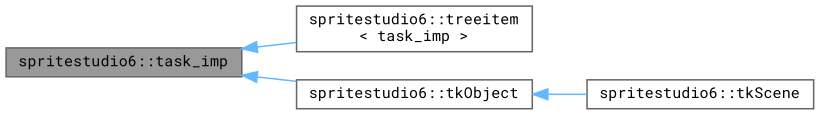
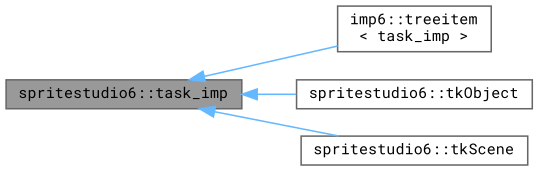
  digraph {
    fontname="Roboto Mono"
    rankdir=LR
    node [color=gray40 fillcolor=white fontname="Roboto Mono" fontsize=10 shape=box style=filled]
    edge [color=steelblue1 dir=back fontname="Roboto Mono" fontsize=10 labelfontname=Helvetica labelfontsize=10 style=solid]
    n1 [fillcolor=grey60 fontcolor=black height=0.2 label="spritestudio6::task_imp" width=0.4]
-   n2 [height=0.2 label="spritestudio6::treeitem\l\< task_imp \>" width=0.4]
+   n2 [height=0.2 label="imp6::treeitem\l\< task_imp \>" width=0.4]
    n3 [height=0.2 label="spritestudio6::tkObject" width=0.4]
    n4 [height=0.2 label="spritestudio6::tkScene" width=0.4]
    n1 -> n2
    n1 -> n3
-   n3 -> n4
+   n1 -> n4
  }
